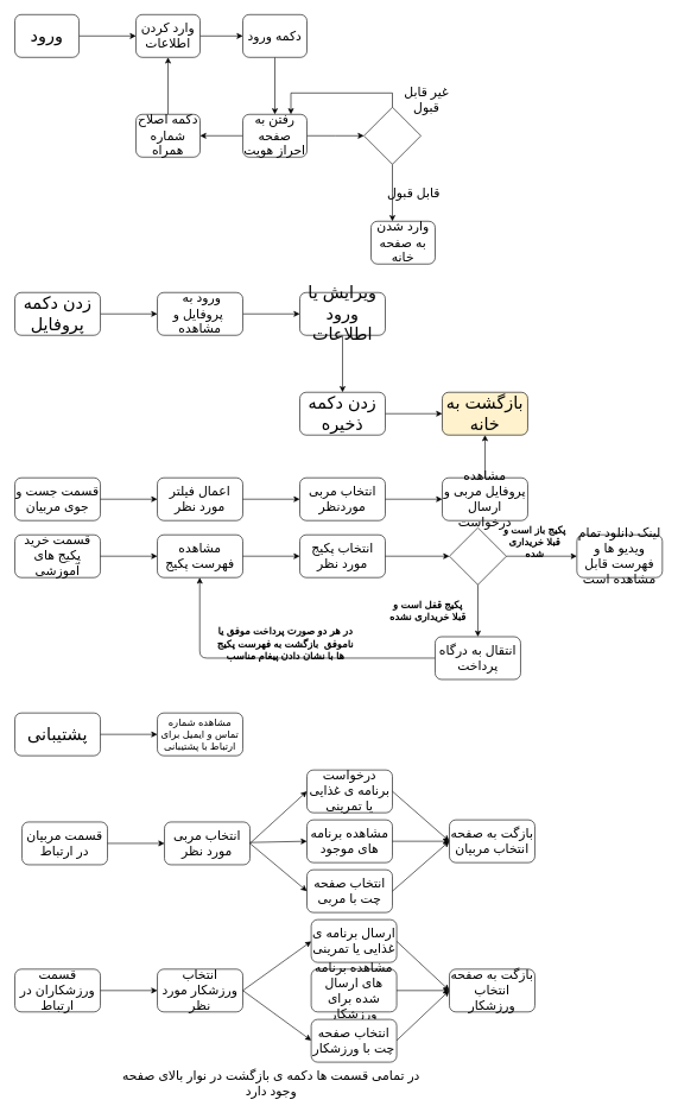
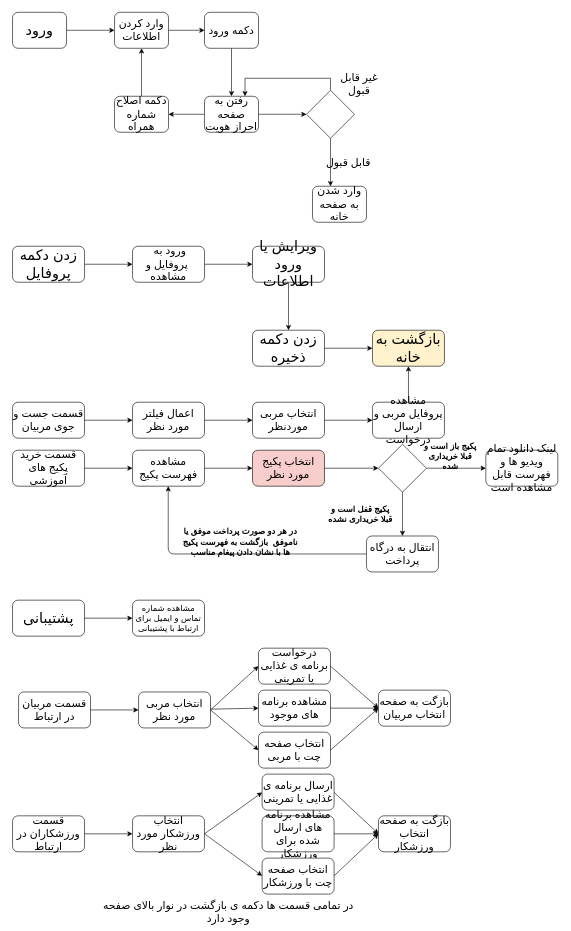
  <mxCell id="0" />
  <mxCell id="1" parent="0" />
  <mxCell id="2" value="" style="edgeStyle=orthogonalEdgeStyle;rounded=0;orthogonalLoop=1;jettySize=auto;html=1;" parent="1" source="3" target="5" edge="1"><mxGeometry relative="1" as="geometry" /></mxCell>
  <mxCell id="3" value="&lt;font style=&quot;font-size: 24px&quot;&gt;ورود&lt;/font&gt;" style="rounded=1;whiteSpace=wrap;html=1;" parent="1" vertex="1"><mxGeometry x="20" y="20" width="90" height="60" as="geometry" /></mxCell>
  <mxCell id="4" value="" style="edgeStyle=orthogonalEdgeStyle;rounded=0;orthogonalLoop=1;jettySize=auto;html=1;" parent="1" source="5" target="7" edge="1"><mxGeometry relative="1" as="geometry" /></mxCell>
  <mxCell id="5" value="&lt;font style=&quot;font-size: 18px&quot;&gt;وارد کردن اطلاعات&lt;/font&gt;" style="rounded=1;whiteSpace=wrap;html=1;" parent="1" vertex="1"><mxGeometry x="190" y="20" width="90" height="60" as="geometry" /></mxCell>
  <mxCell id="6" value="" style="edgeStyle=orthogonalEdgeStyle;rounded=0;orthogonalLoop=1;jettySize=auto;html=1;" parent="1" source="7" target="10" edge="1"><mxGeometry relative="1" as="geometry" /></mxCell>
  <mxCell id="7" value="&lt;font style=&quot;font-size: 18px&quot;&gt;دکمه ورود&lt;/font&gt;" style="rounded=1;whiteSpace=wrap;html=1;" parent="1" vertex="1"><mxGeometry x="340" y="20" width="90" height="60" as="geometry" /></mxCell>
  <mxCell id="8" value="" style="edgeStyle=orthogonalEdgeStyle;rounded=0;orthogonalLoop=1;jettySize=auto;html=1;" parent="1" source="10" edge="1"><mxGeometry relative="1" as="geometry"><mxPoint x="510" y="190" as="targetPoint" /></mxGeometry></mxCell>
  <mxCell id="9" value="" style="edgeStyle=orthogonalEdgeStyle;rounded=0;orthogonalLoop=1;jettySize=auto;html=1;" parent="1" source="10" target="12" edge="1"><mxGeometry relative="1" as="geometry" /></mxCell>
  <mxCell id="10" value="&lt;font style=&quot;font-size: 18px&quot;&gt;رفتن به صفحه احراز هویت&lt;/font&gt;" style="rounded=1;whiteSpace=wrap;html=1;" parent="1" vertex="1"><mxGeometry x="340" y="160" width="90" height="60" as="geometry" /></mxCell>
  <mxCell id="11" value="" style="edgeStyle=orthogonalEdgeStyle;rounded=0;orthogonalLoop=1;jettySize=auto;html=1;" parent="1" source="12" target="5" edge="1"><mxGeometry relative="1" as="geometry" /></mxCell>
  <mxCell id="12" value="&lt;span style=&quot;font-size: 18px&quot;&gt;دکمه اصلاح شماره همراه&lt;/span&gt;" style="rounded=1;whiteSpace=wrap;html=1;" parent="1" vertex="1"><mxGeometry x="190" y="160" width="90" height="60" as="geometry" /></mxCell>
  <mxCell id="13" value="" style="edgeStyle=orthogonalEdgeStyle;rounded=0;orthogonalLoop=1;jettySize=auto;html=1;" parent="1" source="15" edge="1"><mxGeometry relative="1" as="geometry"><mxPoint x="550" y="310" as="targetPoint" /></mxGeometry></mxCell>
  <mxCell id="14" style="edgeStyle=orthogonalEdgeStyle;rounded=0;orthogonalLoop=1;jettySize=auto;html=1;exitX=0.5;exitY=0;exitDx=0;exitDy=0;entryX=0.75;entryY=0;entryDx=0;entryDy=0;" parent="1" source="15" target="10" edge="1"><mxGeometry relative="1" as="geometry" /></mxCell>
  <mxCell id="15" value="" style="rhombus;whiteSpace=wrap;html=1;" parent="1" vertex="1"><mxGeometry x="510" y="150" width="80" height="80" as="geometry" /></mxCell>
  <mxCell id="16" value="&lt;font style=&quot;font-size: 18px&quot;&gt;وارد شدن به صفحه خانه&lt;/font&gt;" style="rounded=1;whiteSpace=wrap;html=1;" parent="1" vertex="1"><mxGeometry x="520" y="310" width="90" height="60" as="geometry" /></mxCell>
  <mxCell id="17" value="&lt;font style=&quot;font-size: 18px&quot;&gt;قابل قبول&lt;/font&gt;" style="text;html=1;strokeColor=none;fillColor=none;align=center;verticalAlign=middle;whiteSpace=wrap;rounded=0;" parent="1" vertex="1"><mxGeometry x="540" y="250" width="80" height="40" as="geometry" /></mxCell>
  <mxCell id="18" value="&lt;font style=&quot;font-size: 18px&quot;&gt;غیر قابل قبول&lt;/font&gt;" style="text;html=1;strokeColor=none;fillColor=none;align=center;verticalAlign=middle;whiteSpace=wrap;rounded=0;" parent="1" vertex="1"><mxGeometry x="556" y="130" width="84" height="20" as="geometry" /></mxCell>
  <mxCell id="19" value="" style="edgeStyle=orthogonalEdgeStyle;rounded=0;orthogonalLoop=1;jettySize=auto;html=1;" parent="1" source="20" target="22" edge="1"><mxGeometry relative="1" as="geometry" /></mxCell>
  <mxCell id="20" value="&lt;font style=&quot;font-size: 24px&quot;&gt;زدن دکمه پروفایل&lt;/font&gt;" style="rounded=1;whiteSpace=wrap;html=1;" parent="1" vertex="1"><mxGeometry x="20" y="410" width="120" height="60" as="geometry" /></mxCell>
  <mxCell id="21" value="" style="edgeStyle=orthogonalEdgeStyle;rounded=0;orthogonalLoop=1;jettySize=auto;html=1;" parent="1" source="22" target="24" edge="1"><mxGeometry relative="1" as="geometry" /></mxCell>
  <mxCell id="22" value="&lt;font style=&quot;font-size: 18px&quot;&gt;ورود به&amp;nbsp; &amp;nbsp;پروفایل و مشاهده&lt;/font&gt;" style="rounded=1;whiteSpace=wrap;html=1;" parent="1" vertex="1"><mxGeometry x="220" y="410" width="120" height="60" as="geometry" /></mxCell>
  <mxCell id="23" value="" style="edgeStyle=orthogonalEdgeStyle;rounded=0;orthogonalLoop=1;jettySize=auto;html=1;" parent="1" source="24" target="26" edge="1"><mxGeometry relative="1" as="geometry" /></mxCell>
  <mxCell id="24" value="&lt;span style=&quot;font-size: 24px&quot;&gt;ویرایش یا ورود اطلاعات&lt;/span&gt;" style="rounded=1;whiteSpace=wrap;html=1;" parent="1" vertex="1"><mxGeometry x="420" y="410" width="120" height="60" as="geometry" /></mxCell>
  <mxCell id="25" value="" style="edgeStyle=orthogonalEdgeStyle;rounded=0;orthogonalLoop=1;jettySize=auto;html=1;" parent="1" source="26" target="27" edge="1"><mxGeometry relative="1" as="geometry" /></mxCell>
  <mxCell id="26" value="&lt;span style=&quot;font-size: 24px&quot;&gt;زدن دکمه ذخیره&lt;/span&gt;" style="rounded=1;whiteSpace=wrap;html=1;" parent="1" vertex="1"><mxGeometry x="420" y="550" width="120" height="60" as="geometry" /></mxCell>
  <mxCell id="27" value="&lt;span style=&quot;font-size: 24px&quot;&gt;بازگشت به خانه&lt;/span&gt;" style="rounded=1;whiteSpace=wrap;html=1;fillColor=#fff2cc;" parent="1" vertex="1"><mxGeometry x="620" y="550" width="120" height="60" as="geometry" /></mxCell>
  <mxCell id="28" value="&lt;font style=&quot;font-size: 18px&quot;&gt;قسمت جست و جوی مربیان&lt;/font&gt;" style="rounded=1;whiteSpace=wrap;html=1;" parent="1" vertex="1"><mxGeometry x="20" y="670" width="120" height="60" as="geometry" /></mxCell>
  <mxCell id="29" value="&lt;font style=&quot;font-size: 18px&quot;&gt;اعمال فیلتر مورد نظر&lt;/font&gt;" style="rounded=1;whiteSpace=wrap;html=1;" parent="1" vertex="1"><mxGeometry x="220" y="670" width="120" height="60" as="geometry" /></mxCell>
  <mxCell id="30" value="" style="endArrow=classic;html=1;exitX=1;exitY=0.5;exitDx=0;exitDy=0;entryX=0;entryY=0.5;entryDx=0;entryDy=0;" parent="1" source="28" target="29" edge="1"><mxGeometry width="50" height="50" relative="1" as="geometry"><mxPoint x="20" y="800" as="sourcePoint" /><mxPoint x="70" y="750" as="targetPoint" /></mxGeometry></mxCell>
  <mxCell id="31" value="&lt;font style=&quot;font-size: 18px&quot;&gt;انتخاب مربی موردنظر&lt;/font&gt;" style="rounded=1;whiteSpace=wrap;html=1;" parent="1" vertex="1"><mxGeometry x="420" y="670" width="120" height="60" as="geometry" /></mxCell>
  <mxCell id="32" value="" style="endArrow=classic;html=1;exitX=1;exitY=0.5;exitDx=0;exitDy=0;entryX=0;entryY=0.5;entryDx=0;entryDy=0;" parent="1" source="29" target="31" edge="1"><mxGeometry width="50" height="50" relative="1" as="geometry"><mxPoint x="20" y="800" as="sourcePoint" /><mxPoint x="70" y="750" as="targetPoint" /></mxGeometry></mxCell>
  <mxCell id="33" value="&lt;font style=&quot;font-size: 18px&quot;&gt;مشاهده پروفایل مربی و ارسال درخواست&lt;/font&gt;" style="rounded=1;whiteSpace=wrap;html=1;" parent="1" vertex="1"><mxGeometry x="620" y="670" width="120" height="60" as="geometry" /></mxCell>
  <mxCell id="34" value="" style="endArrow=classic;html=1;exitX=1;exitY=0.5;exitDx=0;exitDy=0;entryX=0;entryY=0.5;entryDx=0;entryDy=0;" parent="1" source="31" target="33" edge="1"><mxGeometry width="50" height="50" relative="1" as="geometry"><mxPoint x="20" y="800" as="sourcePoint" /><mxPoint x="70" y="750" as="targetPoint" /></mxGeometry></mxCell>
  <mxCell id="35" value="&lt;font style=&quot;font-size: 18px&quot;&gt;قسمت خرید پکیج های آموزشی&lt;/font&gt;" style="rounded=1;whiteSpace=wrap;html=1;" parent="1" vertex="1"><mxGeometry x="20" y="750" width="120" height="60" as="geometry" /></mxCell>
  <mxCell id="36" value="&lt;font style=&quot;font-size: 18px&quot;&gt;مشاهده فهرست پکیج&lt;/font&gt;" style="rounded=1;whiteSpace=wrap;html=1;" parent="1" vertex="1"><mxGeometry x="220" y="750" width="120" height="60" as="geometry" /></mxCell>
  <mxCell id="37" value="&lt;font style=&quot;font-size: 18px&quot;&gt;انتقال به درگاه پرداخت&lt;/font&gt;" style="rounded=1;whiteSpace=wrap;html=1;" parent="1" vertex="1"><mxGeometry x="610" y="893" width="120" height="60" as="geometry" /></mxCell>
  <mxCell id="38" value="" style="endArrow=classic;html=1;exitX=1;exitY=0.5;exitDx=0;exitDy=0;entryX=0;entryY=0.5;entryDx=0;entryDy=0;" parent="1" source="36" target="70" edge="1"><mxGeometry width="50" height="50" relative="1" as="geometry"><mxPoint x="350" y="810" as="sourcePoint" /><mxPoint x="400" y="760" as="targetPoint" /></mxGeometry></mxCell>
  <mxCell id="39" value="" style="endArrow=classic;html=1;exitX=1;exitY=0.5;exitDx=0;exitDy=0;entryX=0;entryY=0.5;entryDx=0;entryDy=0;" parent="1" source="35" target="36" edge="1"><mxGeometry width="50" height="50" relative="1" as="geometry"><mxPoint x="150" y="810" as="sourcePoint" /><mxPoint x="200" y="760" as="targetPoint" /></mxGeometry></mxCell>
  <mxCell id="40" value="" style="endArrow=classic;html=1;exitX=0.5;exitY=0;exitDx=0;exitDy=0;entryX=0.5;entryY=1;entryDx=0;entryDy=0;" parent="1" source="33" target="27" edge="1"><mxGeometry width="50" height="50" relative="1" as="geometry"><mxPoint x="660" y="670" as="sourcePoint" /><mxPoint x="710" y="620" as="targetPoint" /></mxGeometry></mxCell>
  <mxCell id="41" value="&lt;font style=&quot;font-size: 24px&quot;&gt;پشتیبانی&lt;/font&gt;" style="rounded=1;whiteSpace=wrap;html=1;" vertex="1" parent="1"><mxGeometry x="20" y="1000" width="120" height="60" as="geometry" /></mxCell>
  <mxCell id="42" value="&lt;font style=&quot;font-size: 14px&quot;&gt;مشاهده شماره تماس و ایمیل برای ارتباط با پشتیبانی&lt;/font&gt;" style="rounded=1;whiteSpace=wrap;html=1;" vertex="1" parent="1"><mxGeometry x="220" y="1000" width="120" height="60" as="geometry" /></mxCell>
  <mxCell id="43" value="" style="endArrow=classic;html=1;exitX=1;exitY=0.5;exitDx=0;exitDy=0;entryX=0;entryY=0.5;entryDx=0;entryDy=0;" edge="1" parent="1" source="41" target="42"><mxGeometry width="50" height="50" relative="1" as="geometry"><mxPoint x="150" y="1060" as="sourcePoint" /><mxPoint x="200" y="1010" as="targetPoint" /></mxGeometry></mxCell>
  <mxCell id="44" value="&lt;font style=&quot;font-size: 18px&quot;&gt;قسمت مربیان در ارتباط&lt;/font&gt;" style="rounded=1;whiteSpace=wrap;html=1;" vertex="1" parent="1"><mxGeometry x="30" y="1153" width="120" height="60" as="geometry" /></mxCell>
  <mxCell id="45" value="&lt;font style=&quot;font-size: 18px&quot;&gt;انتخاب مربی مورد نظر&lt;/font&gt;" style="rounded=1;whiteSpace=wrap;html=1;" vertex="1" parent="1"><mxGeometry x="230" y="1153" width="120" height="60" as="geometry" /></mxCell>
  <mxCell id="46" value="&lt;font style=&quot;font-size: 18px&quot;&gt;درخواست برنامه ی غذایی یا تمرینی&lt;/font&gt;" style="rounded=1;whiteSpace=wrap;html=1;" vertex="1" parent="1"><mxGeometry x="430" y="1080" width="120" height="60" as="geometry" /></mxCell>
  <mxCell id="47" value="&lt;font style=&quot;font-size: 18px&quot;&gt;مشاهده برنامه های موجود&lt;/font&gt;" style="rounded=1;whiteSpace=wrap;html=1;" vertex="1" parent="1"><mxGeometry x="430" y="1150" width="120" height="60" as="geometry" /></mxCell>
  <mxCell id="48" value="&lt;font style=&quot;font-size: 18px&quot;&gt;انتخاب صفحه چت با مربی&lt;/font&gt;" style="rounded=1;whiteSpace=wrap;html=1;" vertex="1" parent="1"><mxGeometry x="430" y="1220" width="120" height="60" as="geometry" /></mxCell>
  <mxCell id="49" value="" style="endArrow=classic;html=1;exitX=1;exitY=0.5;exitDx=0;exitDy=0;entryX=0;entryY=0.5;entryDx=0;entryDy=0;" edge="1" parent="1" source="45" target="46"><mxGeometry width="50" height="50" relative="1" as="geometry"><mxPoint x="370" y="1200" as="sourcePoint" /><mxPoint x="420" y="1150" as="targetPoint" /></mxGeometry></mxCell>
  <mxCell id="50" value="" style="endArrow=classic;html=1;entryX=0;entryY=0.5;entryDx=0;entryDy=0;" edge="1" parent="1" source="45" target="47"><mxGeometry width="50" height="50" relative="1" as="geometry"><mxPoint x="350" y="1233" as="sourcePoint" /><mxPoint x="420.711" y="1183" as="targetPoint" /></mxGeometry></mxCell>
  <mxCell id="51" value="" style="endArrow=classic;html=1;exitX=1;exitY=0.5;exitDx=0;exitDy=0;entryX=0;entryY=0.5;entryDx=0;entryDy=0;" edge="1" parent="1" source="45" target="48"><mxGeometry width="50" height="50" relative="1" as="geometry"><mxPoint x="360" y="1250" as="sourcePoint" /><mxPoint x="410" y="1200" as="targetPoint" /></mxGeometry></mxCell>
  <mxCell id="52" value="&lt;font style=&quot;font-size: 18px&quot;&gt;بازگت به صفحه انتخاب مربیان&lt;/font&gt;" style="rounded=1;whiteSpace=wrap;html=1;" vertex="1" parent="1"><mxGeometry x="630" y="1150" width="120" height="60" as="geometry" /></mxCell>
  <mxCell id="53" value="" style="endArrow=classic;html=1;entryX=0;entryY=0.5;entryDx=0;entryDy=0;" edge="1" parent="1" target="52"><mxGeometry width="50" height="50" relative="1" as="geometry"><mxPoint x="550" y="1180" as="sourcePoint" /><mxPoint x="600" y="1130" as="targetPoint" /></mxGeometry></mxCell>
  <mxCell id="54" value="" style="endArrow=classic;html=1;exitX=1;exitY=0.5;exitDx=0;exitDy=0;entryX=0;entryY=0.5;entryDx=0;entryDy=0;" edge="1" parent="1" source="48" target="52"><mxGeometry width="50" height="50" relative="1" as="geometry"><mxPoint x="550" y="1270" as="sourcePoint" /><mxPoint x="600" y="1220" as="targetPoint" /></mxGeometry></mxCell>
  <mxCell id="55" value="" style="endArrow=classic;html=1;exitX=1;exitY=0.5;exitDx=0;exitDy=0;entryX=0;entryY=0.5;entryDx=0;entryDy=0;" edge="1" parent="1" source="46" target="52"><mxGeometry width="50" height="50" relative="1" as="geometry"><mxPoint x="580" y="1130" as="sourcePoint" /><mxPoint x="630" y="1080" as="targetPoint" /></mxGeometry></mxCell>
  <mxCell id="56" value="" style="endArrow=classic;html=1;entryX=0;entryY=0.5;entryDx=0;entryDy=0;exitX=1;exitY=0.5;exitDx=0;exitDy=0;" edge="1" parent="1" source="44" target="45"><mxGeometry width="50" height="50" relative="1" as="geometry"><mxPoint x="170" y="1200" as="sourcePoint" /><mxPoint x="200" y="1130" as="targetPoint" /></mxGeometry></mxCell>
  <mxCell id="57" value="&lt;font style=&quot;font-size: 18px&quot;&gt;قسمت ورزشکاران در ارتباط&lt;/font&gt;" style="rounded=1;whiteSpace=wrap;html=1;" vertex="1" parent="1"><mxGeometry x="20" y="1359.5" width="120" height="60" as="geometry" /></mxCell>
  <mxCell id="58" value="&lt;font style=&quot;font-size: 18px&quot;&gt;انتخاب ورزشکار مورد نظر&lt;/font&gt;" style="rounded=1;whiteSpace=wrap;html=1;" vertex="1" parent="1"><mxGeometry x="220" y="1359.5" width="120" height="60" as="geometry" /></mxCell>
  <mxCell id="59" value="&lt;font style=&quot;font-size: 18px&quot;&gt;ارسال برنامه ی غذایی یا تمرینی&lt;/font&gt;" style="rounded=1;whiteSpace=wrap;html=1;" vertex="1" parent="1"><mxGeometry x="436" y="1290" width="120" height="60" as="geometry" /></mxCell>
  <mxCell id="60" value="&lt;font style=&quot;font-size: 18px&quot;&gt;مشاهده برنامه های ارسال شده برای ورزشکار&lt;/font&gt;" style="rounded=1;whiteSpace=wrap;html=1;" vertex="1" parent="1"><mxGeometry x="436" y="1359.5" width="120" height="60" as="geometry" /></mxCell>
  <mxCell id="61" value="&lt;font style=&quot;font-size: 18px&quot;&gt;انتخاب صفحه چت با ورزشکار&lt;/font&gt;" style="rounded=1;whiteSpace=wrap;html=1;" vertex="1" parent="1"><mxGeometry x="436" y="1430" width="120" height="60" as="geometry" /></mxCell>
  <mxCell id="62" value="" style="endArrow=classic;html=1;exitX=1;exitY=0.5;exitDx=0;exitDy=0;entryX=0;entryY=0.5;entryDx=0;entryDy=0;" edge="1" parent="1" source="58"><mxGeometry width="50" height="50" relative="1" as="geometry"><mxPoint x="370" y="1229.5" as="sourcePoint" /><mxPoint x="436" y="1320.5" as="targetPoint" /></mxGeometry></mxCell>
  <mxCell id="63" value="" style="endArrow=classic;html=1;exitX=1;exitY=0.5;exitDx=0;exitDy=0;entryX=0;entryY=0.5;entryDx=0;entryDy=0;" edge="1" parent="1" source="58"><mxGeometry width="50" height="50" relative="1" as="geometry"><mxPoint x="360" y="1279.5" as="sourcePoint" /><mxPoint x="436" y="1459.5" as="targetPoint" /></mxGeometry></mxCell>
  <mxCell id="64" value="&lt;font style=&quot;font-size: 18px&quot;&gt;بازگت به صفحه انتخاب ورزشکار&lt;/font&gt;" style="rounded=1;whiteSpace=wrap;html=1;" vertex="1" parent="1"><mxGeometry x="630" y="1359.5" width="120" height="60" as="geometry" /></mxCell>
  <mxCell id="65" value="" style="endArrow=classic;html=1;entryX=0;entryY=0.5;entryDx=0;entryDy=0;exitX=1;exitY=0.5;exitDx=0;exitDy=0;" edge="1" parent="1" source="60"><mxGeometry width="50" height="50" relative="1" as="geometry"><mxPoint x="550" y="1209.5" as="sourcePoint" /><mxPoint x="630" y="1389.5" as="targetPoint" /></mxGeometry></mxCell>
  <mxCell id="66" value="" style="endArrow=classic;html=1;exitX=1;exitY=0.5;exitDx=0;exitDy=0;entryX=0;entryY=0.5;entryDx=0;entryDy=0;" edge="1" parent="1"><mxGeometry width="50" height="50" relative="1" as="geometry"><mxPoint x="556" y="1459.5" as="sourcePoint" /><mxPoint x="630" y="1389.5" as="targetPoint" /></mxGeometry></mxCell>
  <mxCell id="67" value="" style="endArrow=classic;html=1;exitX=1;exitY=0.5;exitDx=0;exitDy=0;entryX=0;entryY=0.5;entryDx=0;entryDy=0;" edge="1" parent="1"><mxGeometry width="50" height="50" relative="1" as="geometry"><mxPoint x="556" y="1320.5" as="sourcePoint" /><mxPoint x="630" y="1389.5" as="targetPoint" /></mxGeometry></mxCell>
  <mxCell id="68" value="" style="endArrow=classic;html=1;entryX=0;entryY=0.5;entryDx=0;entryDy=0;exitX=1;exitY=0.5;exitDx=0;exitDy=0;" edge="1" parent="1" source="57" target="58"><mxGeometry width="50" height="50" relative="1" as="geometry"><mxPoint x="170" y="1229.5" as="sourcePoint" /><mxPoint x="200" y="1159.5" as="targetPoint" /></mxGeometry></mxCell>
  <mxCell id="69" value="&lt;font style=&quot;font-size: 18px&quot;&gt;در تمامی قسمت ها دکمه ی بازگشت در نوار بالای صفحه وجود دارد&lt;/font&gt;" style="text;html=1;strokeColor=none;fillColor=none;align=center;verticalAlign=middle;whiteSpace=wrap;rounded=0;" vertex="1" parent="1"><mxGeometry x="160" y="1510" width="440" height="20" as="geometry" /></mxCell>
- <mxCell id="70" value="&lt;font style=&quot;font-size: 18px&quot;&gt;انتخاب پکیج مورد نظر&lt;/font&gt;" style="rounded=1;whiteSpace=wrap;html=1;" vertex="1" parent="1"><mxGeometry x="420" y="750" width="120" height="60" as="geometry" /></mxCell>
+ <mxCell id="70" value="&lt;font style=&quot;font-size: 18px&quot;&gt;انتخاب پکیج مورد نظر&lt;/font&gt;" style="rounded=1;whiteSpace=wrap;html=1;fillColor=#f8cecc;" vertex="1" parent="1"><mxGeometry x="420" y="750" width="120" height="60" as="geometry" /></mxCell>
  <mxCell id="71" value="" style="rhombus;whiteSpace=wrap;html=1;" vertex="1" parent="1"><mxGeometry x="630" y="740" width="80" height="80" as="geometry" /></mxCell>
  <mxCell id="72" value="" style="endArrow=classic;html=1;entryX=0;entryY=0.5;entryDx=0;entryDy=0;" edge="1" parent="1" target="71"><mxGeometry width="50" height="50" relative="1" as="geometry"><mxPoint x="540" y="780" as="sourcePoint" /><mxPoint x="590" y="730" as="targetPoint" /></mxGeometry></mxCell>
  <mxCell id="73" value="&lt;font style=&quot;font-size: 18px&quot;&gt;لینک دانلود تمام ویدیو ها و فهرست قابل مشاهده است&lt;/font&gt;" style="rounded=1;whiteSpace=wrap;html=1;" vertex="1" parent="1"><mxGeometry x="809" y="750" width="120" height="60" as="geometry" /></mxCell>
  <mxCell id="74" value="" style="endArrow=classic;html=1;entryX=0;entryY=0.5;entryDx=0;entryDy=0;" edge="1" parent="1" target="73"><mxGeometry width="50" height="50" relative="1" as="geometry"><mxPoint x="710" y="780" as="sourcePoint" /><mxPoint x="760" y="730" as="targetPoint" /></mxGeometry></mxCell>
  <mxCell id="75" value="&lt;font style=&quot;font-size: 14px&quot;&gt;&lt;b&gt;پکیج باز است و قبلا خریداری شده&lt;/b&gt;&lt;/font&gt;" style="text;html=1;strokeColor=none;fillColor=none;align=center;verticalAlign=middle;whiteSpace=wrap;rounded=0;" vertex="1" parent="1"><mxGeometry x="700" y="750" width="100" height="20" as="geometry" /></mxCell>
  <mxCell id="76" value="" style="endArrow=classic;html=1;exitX=0.5;exitY=1;exitDx=0;exitDy=0;entryX=0.5;entryY=0;entryDx=0;entryDy=0;" edge="1" parent="1" source="71" target="37"><mxGeometry width="50" height="50" relative="1" as="geometry"><mxPoint x="670" y="870" as="sourcePoint" /><mxPoint x="720" y="820" as="targetPoint" /></mxGeometry></mxCell>
  <mxCell id="77" value="&lt;font style=&quot;font-size: 14px&quot;&gt;&lt;b&gt;پکیج قفل است و قبلا خریداری نشده&lt;/b&gt;&lt;/font&gt;" style="text;html=1;strokeColor=none;fillColor=none;align=center;verticalAlign=middle;whiteSpace=wrap;rounded=0;" vertex="1" parent="1"><mxGeometry x="540" y="846" width="120" height="20" as="geometry" /></mxCell>
  <mxCell id="78" value="" style="endArrow=classic;html=1;exitX=0;exitY=0.5;exitDx=0;exitDy=0;entryX=0.5;entryY=1;entryDx=0;entryDy=0;" edge="1" parent="1"><mxGeometry width="50" height="50" relative="1" as="geometry"><mxPoint x="609.5" y="923" as="sourcePoint" /><mxPoint x="279.5" y="810" as="targetPoint" /><Array as="points"><mxPoint x="279.5" y="923" /></Array></mxGeometry></mxCell>
  <mxCell id="79" value="&lt;font style=&quot;font-size: 14px&quot;&gt;&lt;b&gt;در هر دو صورت پرداخت موفق یا ناموفق&amp;nbsp; بازگشت به فهرست پکیج ها با نشان دادن پیغام مناسب&lt;/b&gt;&lt;/font&gt;" style="text;html=1;strokeColor=none;fillColor=none;align=center;verticalAlign=middle;whiteSpace=wrap;rounded=0;" vertex="1" parent="1"><mxGeometry x="300" y="893" width="200" height="20" as="geometry" /></mxCell>
